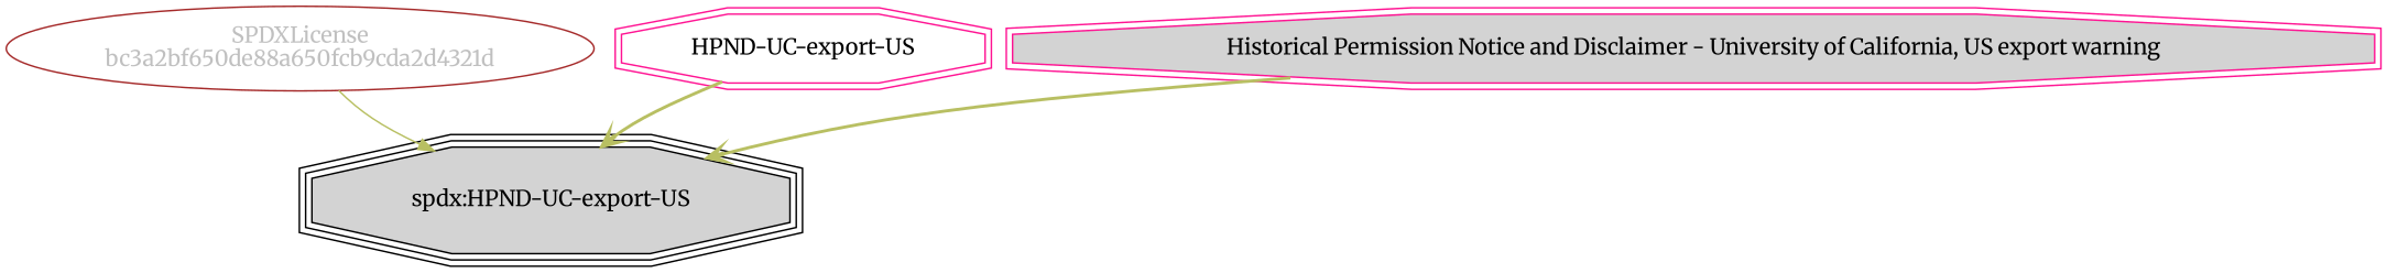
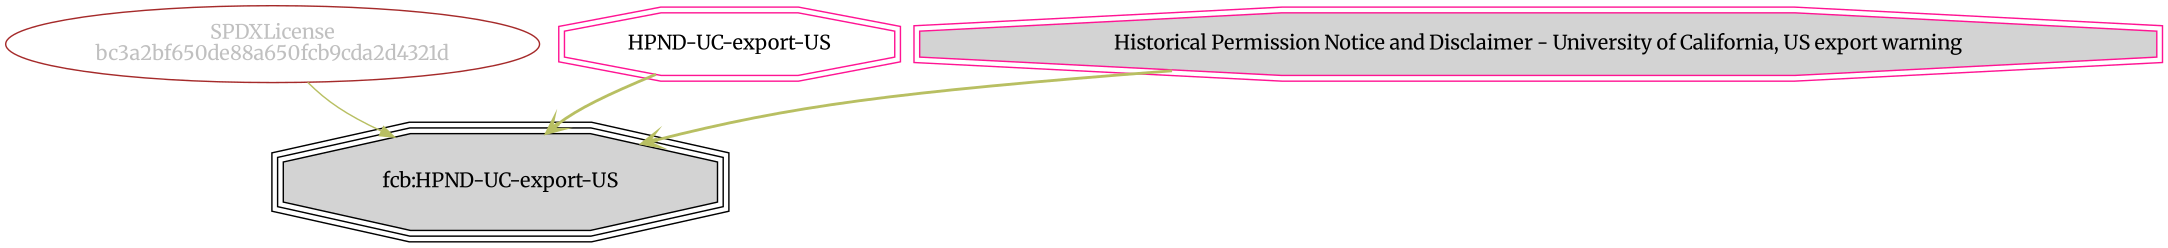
  strict digraph {
    splines=curved
    fontname=Merriweather
    node [color=deeppink fillcolor=white shape=doubleoctagon style=filled fontname=Merriweather]
    edge [color="#b8bf62" weight=0.7 fontname=Merriweather arrowhead=vee style=bold]
    n1 [color=brown fontcolor=gray label="SPDXLicense\nbc3a2bf650de88a650fcb9cda2d4321d" shape=ellipse]
-   n2 [color=black label="spdx:HPND-UC-export-US" shape=tripleoctagon fillcolor=lightgrey]
+   n2 [color=black label="fcb:HPND-UC-export-US" shape=tripleoctagon fillcolor=lightgrey]
    n3 [label="HPND-UC-export-US"]
    n4 [label="Historical Permission Notice and Disclaimer - University of California, US export warning" fillcolor=lightgrey]
    n1 -> n2 [weight=0.5 arrowhead="" style=""]
    n3 -> n2
    n4 -> n2
  }
